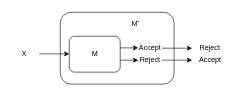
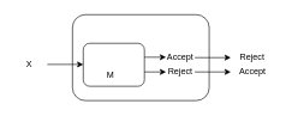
  <mxCell id="0" />
  <mxCell id="1" parent="0" />
  <mxCell id="2" value="" style="rounded=1;whiteSpace=wrap;html=1;" vertex="1" parent="1"><mxGeometry x="100" y="20" width="190" height="120" as="geometry" /></mxCell>
  <mxCell id="3" value="" style="rounded=1;whiteSpace=wrap;html=1;" vertex="1" parent="1"><mxGeometry x="115" y="60" width="85" height="60" as="geometry" /></mxCell>
- <mxCell id="4" value="M" style="text;html=1;strokeColor=none;fillColor=none;align=center;verticalAlign=middle;whiteSpace=wrap;rounded=0;" vertex="1" parent="1"><mxGeometry x="137.5" y="80" width="40" height="20" as="geometry" /></mxCell>
- <mxCell id="5" value="M'" style="text;html=1;align=center;verticalAlign=middle;resizable=0;points=[];autosize=1;" vertex="1" parent="1"><mxGeometry x="210" y="30" width="30" height="20" as="geometry" /></mxCell>
+ <mxCell id="4" value="M" style="text;html=1;strokeColor=none;fillColor=none;align=center;verticalAlign=middle;whiteSpace=wrap;rounded=0;" vertex="1" parent="1"><mxGeometry x="132.5" y="95" width="40" height="20" as="geometry" /></mxCell>
  <mxCell id="6" value="" style="endArrow=classic;html=1;" edge="1" parent="1"><mxGeometry width="50" height="50" relative="1" as="geometry"><mxPoint x="65" y="89.5" as="sourcePoint" /><mxPoint x="115" y="89.5" as="targetPoint" /></mxGeometry></mxCell>
  <mxCell id="7" value="" style="endArrow=classic;html=1;" edge="1" parent="1"><mxGeometry width="50" height="50" relative="1" as="geometry"><mxPoint x="200" y="79.43" as="sourcePoint" /><mxPoint x="230" y="79.43" as="targetPoint" /></mxGeometry></mxCell>
  <mxCell id="8" value="" style="endArrow=classic;html=1;" edge="1" parent="1"><mxGeometry width="50" height="50" relative="1" as="geometry"><mxPoint x="270" y="80" as="sourcePoint" /><mxPoint x="320" y="80" as="targetPoint" /></mxGeometry></mxCell>
  <mxCell id="9" value="" style="endArrow=classic;html=1;" edge="1" parent="1"><mxGeometry width="50" height="50" relative="1" as="geometry"><mxPoint x="200" y="100" as="sourcePoint" /><mxPoint x="230" y="100" as="targetPoint" /></mxGeometry></mxCell>
  <mxCell id="10" value="X" style="text;html=1;strokeColor=none;fillColor=none;align=center;verticalAlign=middle;whiteSpace=wrap;rounded=0;" vertex="1" parent="1"><mxGeometry x="20" y="80" width="40" height="20" as="geometry" /></mxCell>
  <mxCell id="11" value="Accept" style="text;html=1;strokeColor=none;fillColor=none;align=center;verticalAlign=middle;whiteSpace=wrap;rounded=0;" vertex="1" parent="1"><mxGeometry x="230" y="70" width="40" height="20" as="geometry" /></mxCell>
  <mxCell id="12" value="Reject" style="text;html=1;strokeColor=none;fillColor=none;align=center;verticalAlign=middle;whiteSpace=wrap;rounded=0;" vertex="1" parent="1"><mxGeometry x="230" y="90" width="40" height="20" as="geometry" /></mxCell>
  <mxCell id="13" value="" style="endArrow=classic;html=1;" edge="1" parent="1"><mxGeometry width="50" height="50" relative="1" as="geometry"><mxPoint x="270" y="100" as="sourcePoint" /><mxPoint x="320" y="100" as="targetPoint" /></mxGeometry></mxCell>
  <mxCell id="14" value="Reject" style="text;html=1;strokeColor=none;fillColor=none;align=center;verticalAlign=middle;whiteSpace=wrap;rounded=0;" vertex="1" parent="1"><mxGeometry x="330" y="70" width="40" height="20" as="geometry" /></mxCell>
  <mxCell id="15" value="Accept" style="text;html=1;align=center;verticalAlign=middle;resizable=0;points=[];autosize=1;" vertex="1" parent="1"><mxGeometry x="325" y="90" width="50" height="20" as="geometry" /></mxCell>
